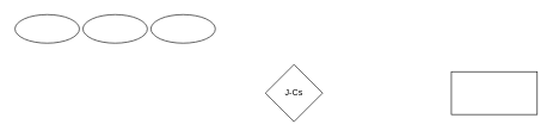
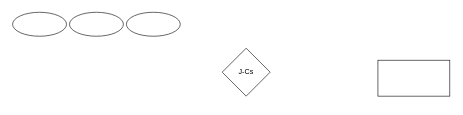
  <mxCell id="0" />
  <mxCell id="1" parent="0" />
  <mxCell id="2" value="" style="rounded=0;whiteSpace=wrap;html=1;" vertex="1" parent="1"><mxGeometry x="630" y="100" width="120" height="60" as="geometry" /></mxCell>
- <mxCell id="3" value="J-Cs" style="rhombus;whiteSpace=wrap;html=1;" vertex="1" parent="1"><mxGeometry x="370" y="90" width="80" height="80" as="geometry" /></mxCell>
+ <mxCell id="3" value="J-Cs" style="rhombus;whiteSpace=wrap;html=1;" vertex="1" parent="1"><mxGeometry x="370" y="80" width="80" height="80" as="geometry" /></mxCell>
  <mxCell id="4" value="" style="ellipse;whiteSpace=wrap;html=1;" vertex="1" parent="1"><mxGeometry x="20" y="20" width="90" height="40" as="geometry" /></mxCell>
  <mxCell id="5" value="" style="ellipse;whiteSpace=wrap;html=1;" vertex="1" parent="1"><mxGeometry x="115" y="20" width="90" height="40" as="geometry" /></mxCell>
  <mxCell id="6" value="" style="ellipse;whiteSpace=wrap;html=1;" vertex="1" parent="1"><mxGeometry x="210" y="20" width="90" height="40" as="geometry" /></mxCell>
